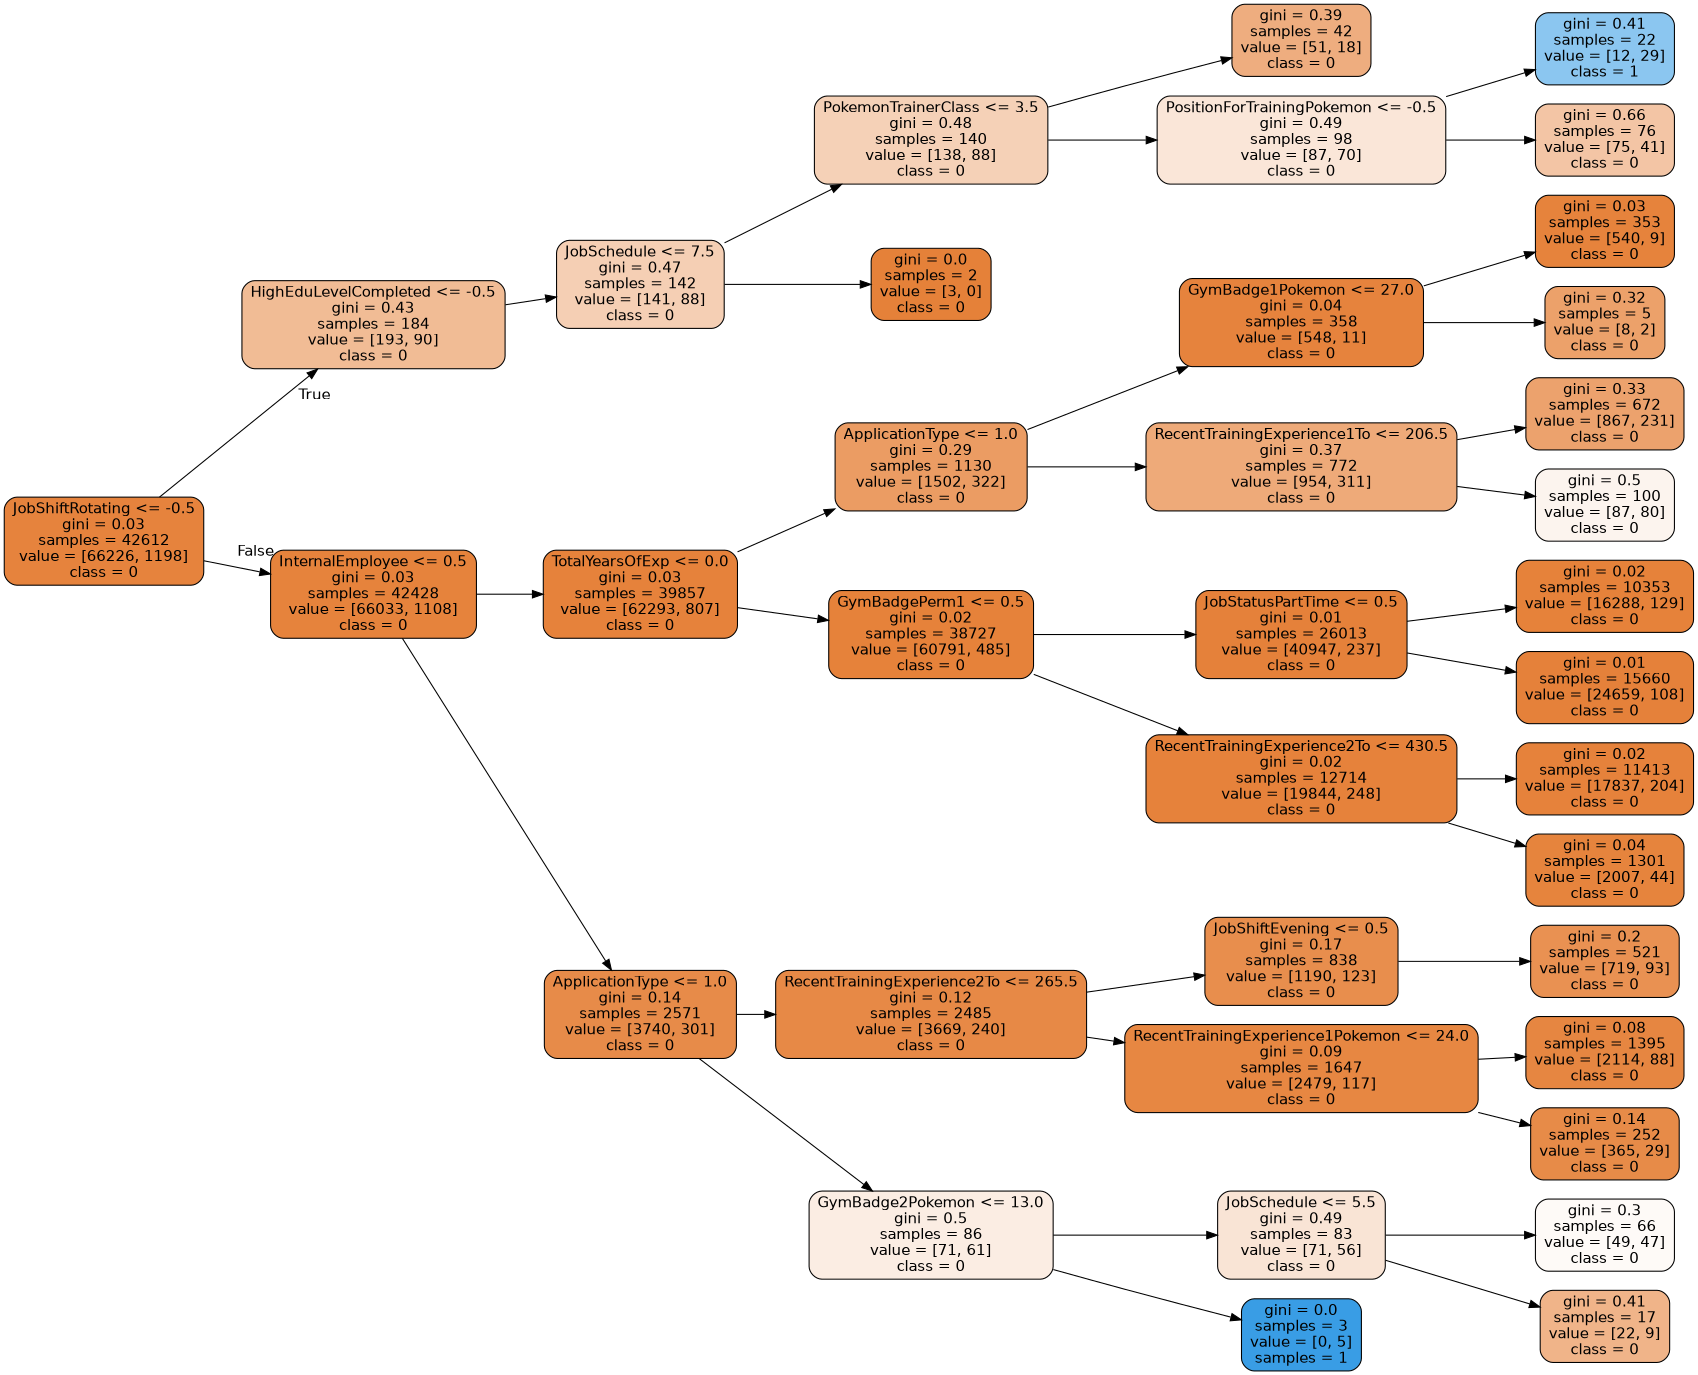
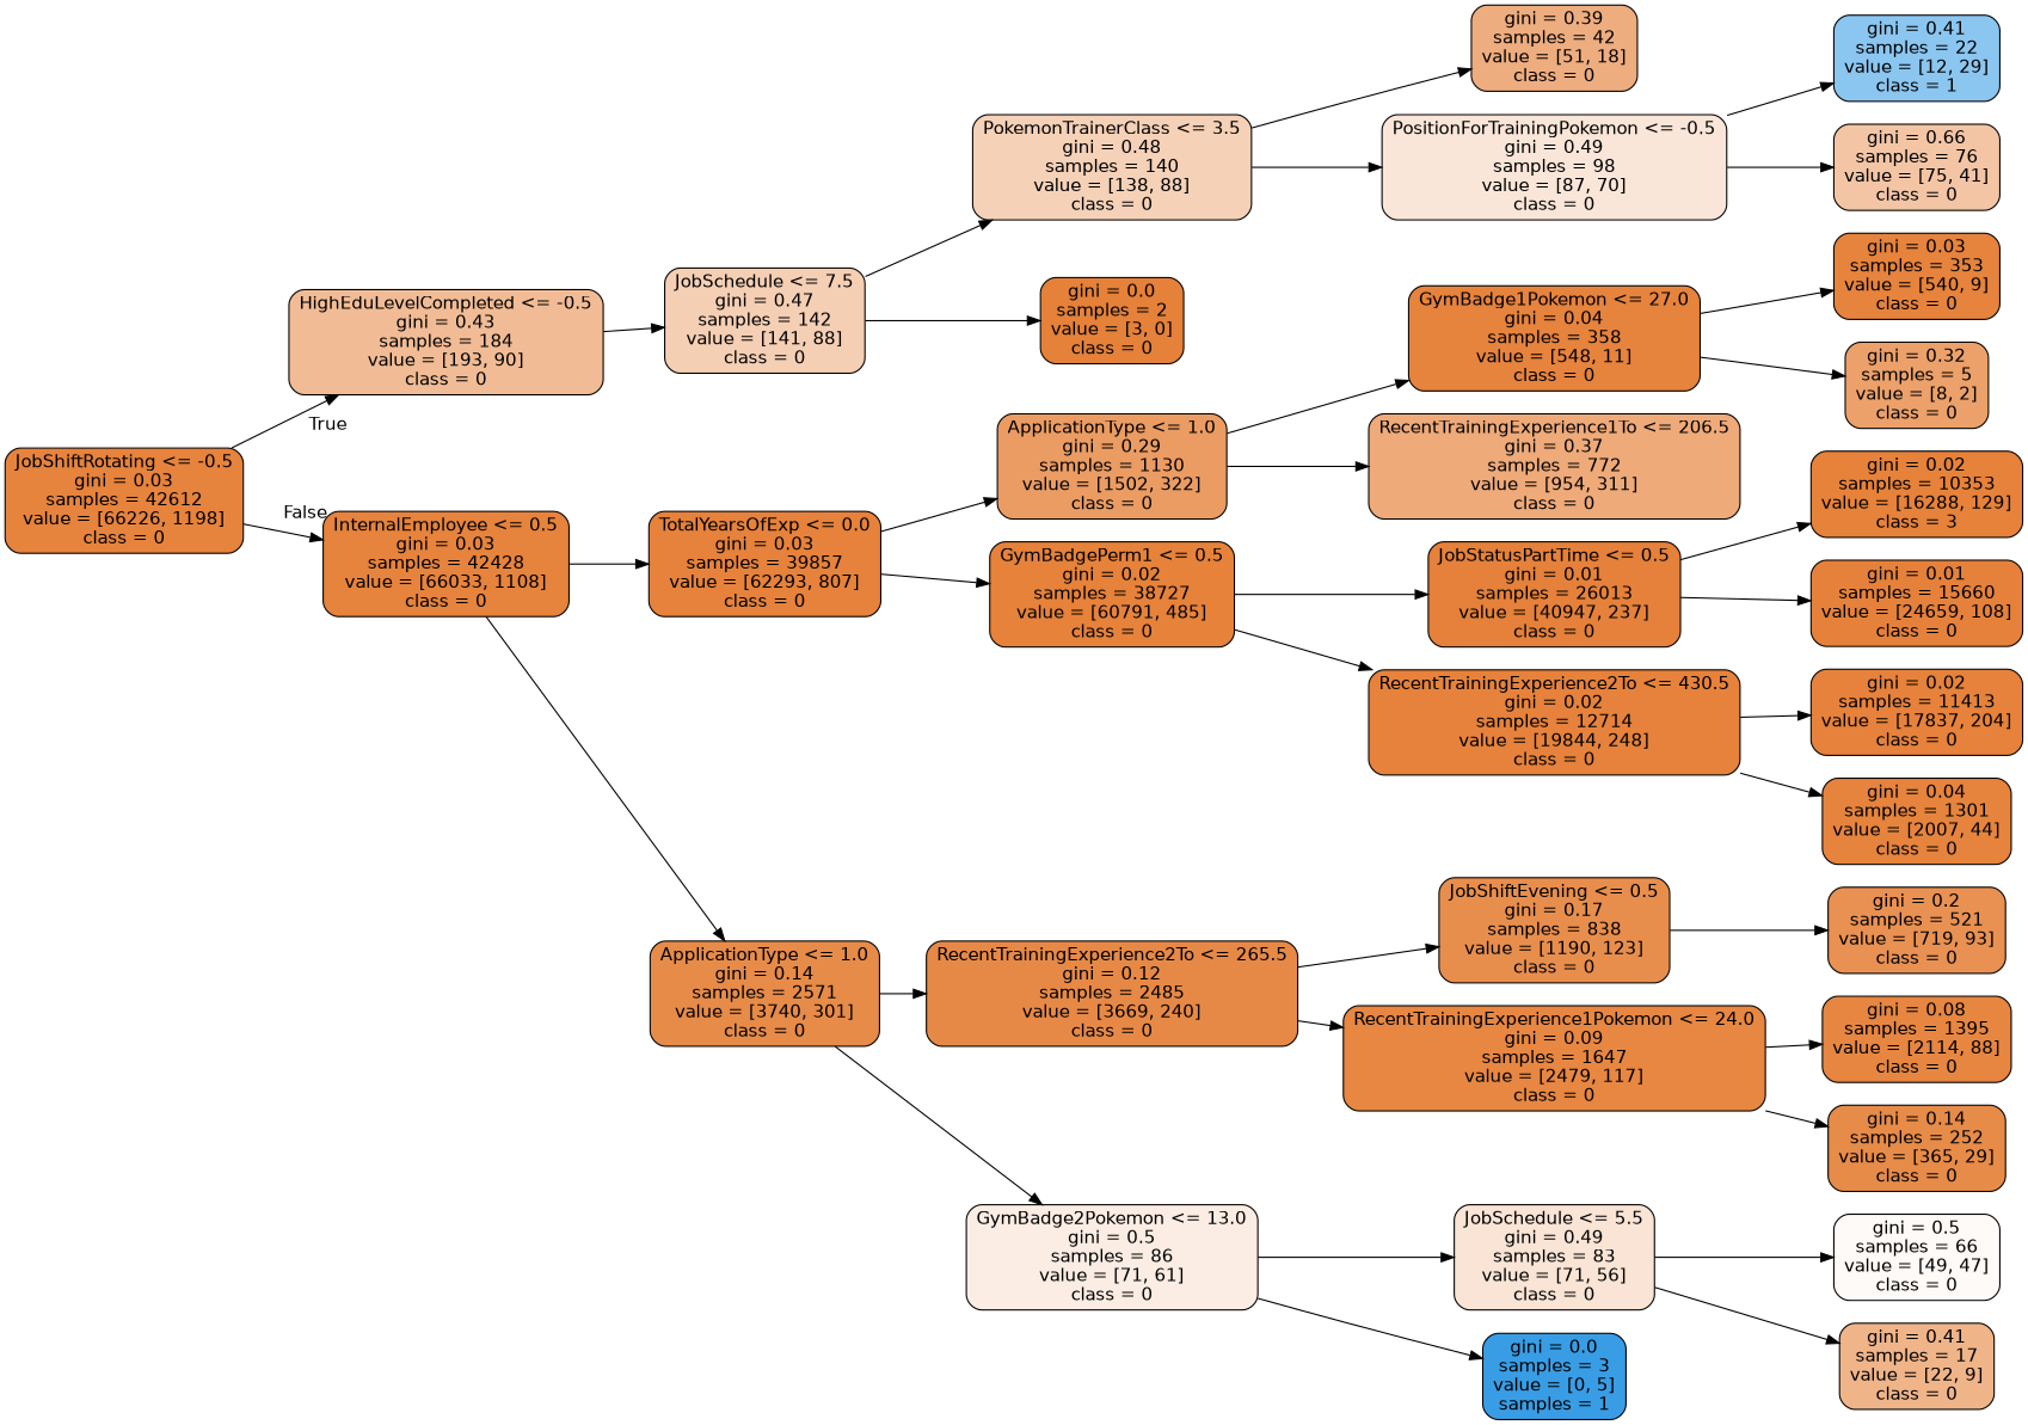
  digraph {
    rankdir=LR
    node [color=black fillcolor="#e58139fc" fontname=helvetica shape=box style="filled, rounded"]
    edge [fontname=helvetica]
    n1 [fillcolor="#e58139fa" label="JobShiftRotating <= -0.5\ngini = 0.03\nsamples = 42612\nvalue = [66226, 1198]\nclass = 0"]
    n2 [fillcolor="#e5813988" label="HighEduLevelCompleted <= -0.5\ngini = 0.43\nsamples = 184\nvalue = [193, 90]\nclass = 0"]
    n3 [fillcolor="#e58139fb" label="InternalEmployee <= 0.5\ngini = 0.03\nsamples = 42428\nvalue = [66033, 1108]\nclass = 0"]
    n4 [fillcolor="#e5813960" label="JobSchedule <= 7.5\ngini = 0.47\nsamples = 142\nvalue = [141, 88]\nclass = 0"]
    n5 [label="TotalYearsOfExp <= 0.0\ngini = 0.03\nsamples = 39857\nvalue = [62293, 807]\nclass = 0"]
    n6 [fillcolor="#e58139ea" label="ApplicationType <= 1.0\ngini = 0.14\nsamples = 2571\nvalue = [3740, 301]\nclass = 0"]
    n7 [fillcolor="#e581395c" label="PokemonTrainerClass <= 3.5\ngini = 0.48\nsamples = 140\nvalue = [138, 88]\nclass = 0"]
    n8 [fillcolor="#e58139ff" label="gini = 0.0\nsamples = 2\nvalue = [3, 0]\nclass = 0"]
    n9 [fillcolor="#e58139a5" label="gini = 0.39\nsamples = 42\nvalue = [51, 18]\nclass = 0"]
    n10 [fillcolor="#e5813932" label="PositionForTrainingPokemon <= -0.5\ngini = 0.49\nsamples = 98\nvalue = [87, 70]\nclass = 0"]
    n11 [fillcolor="#399de595" label="gini = 0.41\nsamples = 22\nvalue = [12, 29]\nclass = 1"]
    n12 [fillcolor="#e5813974" label="gini = 0.66\nsamples = 76\nvalue = [75, 41]\nclass = 0"]
    n13 [fillcolor="#e58139c8" label="ApplicationType <= 1.0\ngini = 0.29\nsamples = 1130\nvalue = [1502, 322]\nclass = 0"]
    n14 [fillcolor="#e58139fd" label="GymBadgePerm1 <= 0.5\ngini = 0.02\nsamples = 38727\nvalue = [60791, 485]\nclass = 0"]
    n15 [fillcolor="#e58139ee" label="RecentTrainingExperience2To <= 265.5\ngini = 0.12\nsamples = 2485\nvalue = [3669, 240]\nclass = 0"]
    n16 [fillcolor="#e5813924" label="GymBadge2Pokemon <= 13.0\ngini = 0.5\nsamples = 86\nvalue = [71, 61]\nclass = 0"]
    n17 [fillcolor="#e58139fa" label="GymBadge1Pokemon <= 27.0\ngini = 0.04\nsamples = 358\nvalue = [548, 11]\nclass = 0"]
    n18 [fillcolor="#e58139ac" label="RecentTrainingExperience1To <= 206.5\ngini = 0.37\nsamples = 772\nvalue = [954, 311]\nclass = 0"]
    n19 [fillcolor="#e58139fe" label="JobStatusPartTime <= 0.5\ngini = 0.01\nsamples = 26013\nvalue = [40947, 237]\nclass = 0"]
    n20 [label="RecentTrainingExperience2To <= 430.5\ngini = 0.02\nsamples = 12714\nvalue = [19844, 248]\nclass = 0"]
    n21 [fillcolor="#e58139fb" label="gini = 0.03\nsamples = 353\nvalue = [540, 9]\nclass = 0"]
    n22 [fillcolor="#e58139bf" label="gini = 0.32\nsamples = 5\nvalue = [8, 2]\nclass = 0"]
-   n23 [fillcolor="#e58139bb" label="gini = 0.33\nsamples = 672\nvalue = [867, 231]\nclass = 0"]
-   n24 [fillcolor="#e5813915" label="gini = 0.5\nsamples = 100\nvalue = [87, 80]\nclass = 0"]
-   n25 [fillcolor="#e58139fd" label="gini = 0.02\nsamples = 10353\nvalue = [16288, 129]\nclass = 0"]
+   n25 [fillcolor="#e58139fd" label="gini = 0.02\nsamples = 10353\nvalue = [16288, 129]\nclass = 3"]
    n26 [fillcolor="#e58139fe" label="gini = 0.01\nsamples = 15660\nvalue = [24659, 108]\nclass = 0"]
    n27 [label="gini = 0.02\nsamples = 11413\nvalue = [17837, 204]\nclass = 0"]
    n28 [fillcolor="#e58139f9" label="gini = 0.04\nsamples = 1301\nvalue = [2007, 44]\nclass = 0"]
    n29 [fillcolor="#e58139e5" label="JobShiftEvening <= 0.5\ngini = 0.17\nsamples = 838\nvalue = [1190, 123]\nclass = 0"]
    n30 [fillcolor="#e58139f3" label="RecentTrainingExperience1Pokemon <= 24.0\ngini = 0.09\nsamples = 1647\nvalue = [2479, 117]\nclass = 0"]
    n31 [fillcolor="#e5813936" label="JobSchedule <= 5.5\ngini = 0.49\nsamples = 83\nvalue = [71, 56]\nclass = 0"]
    n32 [fillcolor="#399de5ff" label="gini = 0.0\nsamples = 3\nvalue = [0, 5]\nsamples = 1"]
    n33 [fillcolor="#e58139de" label="gini = 0.2\nsamples = 521\nvalue = [719, 93]\nclass = 0"]
    n34 [fillcolor="#e58139f4" label="gini = 0.08\nsamples = 1395\nvalue = [2114, 88]\nclass = 0"]
    n35 [fillcolor="#e58139eb" label="gini = 0.14\nsamples = 252\nvalue = [365, 29]\nclass = 0"]
-   n36 [fillcolor="#e581390a" label="gini = 0.3\nsamples = 66\nvalue = [49, 47]\nclass = 0"]
+   n36 [fillcolor="#e581390a" label="gini = 0.5\nsamples = 66\nvalue = [49, 47]\nclass = 0"]
    n37 [fillcolor="#e5813997" label="gini = 0.41\nsamples = 17\nvalue = [22, 9]\nclass = 0"]
    n1 -> n2 [headlabel=True labelangle=45 labeldistance=2.5]
    n1 -> n3 [headlabel=False labelangle=-45 labeldistance=2.5]
    n2 -> n4
    n3 -> n5
    n3 -> n6
    n4 -> n7
    n4 -> n8
    n5 -> n13
    n5 -> n14
    n6 -> n15
    n6 -> n16
    n7 -> n9
    n7 -> n10
    n10 -> n11
    n10 -> n12
    n13 -> n17
    n13 -> n18
    n14 -> n19
    n14 -> n20
    n15 -> n29
    n15 -> n30
    n16 -> n31
    n16 -> n32
    n17 -> n21
    n17 -> n22
-   n18 -> n23
-   n18 -> n24
    n19 -> n25
    n19 -> n26
    n20 -> n27
    n20 -> n28
    n29 -> n33
    n30 -> n34
    n30 -> n35
    n31 -> n36
    n31 -> n37
  }
